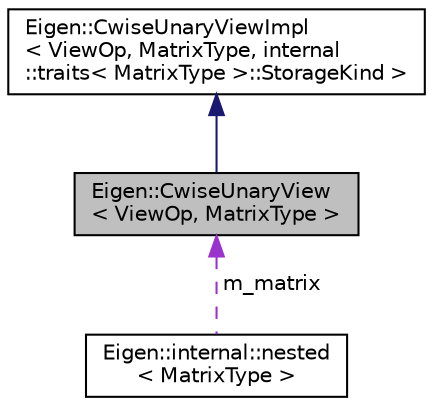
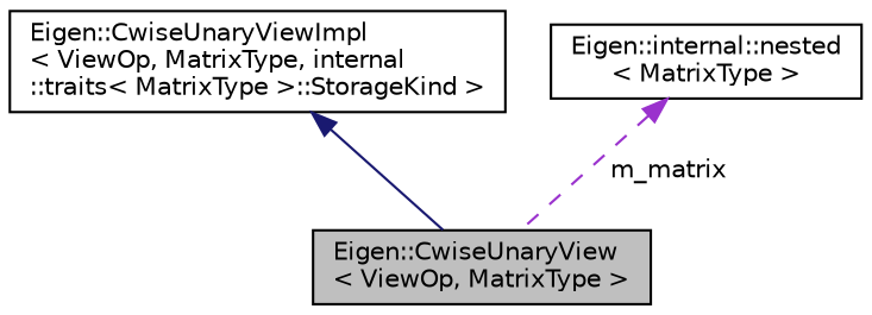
  digraph {
    rankdir=TB
    node [color=black fillcolor=white fontname=Helvetica fontsize=10 shape=record style=filled]
    edge [dir=back fontname=Helvetica fontsize=10 labelfontname=Helvetica labelfontsize=10]
    n1 [fillcolor=grey75 fontcolor=black height=0.2 label="Eigen::CwiseUnaryView\l\< ViewOp, MatrixType \>" width=0.4]
    n2 [height=0.2 label="Eigen::CwiseUnaryViewImpl\l\< ViewOp, MatrixType, internal\l::traits\< MatrixType \>::StorageKind \>" width=0.4]
    n3 [height=0.2 label="Eigen::internal::nested\l\< MatrixType \>" width=0.4]
    n2 -> n1 [color=midnightblue style=solid]
-   n1 -> n3 [color=darkorchid3 label=" m_matrix" style=dashed]
+   n3 -> n1 [color=darkorchid3 label=" m_matrix" style=dashed]
  }
